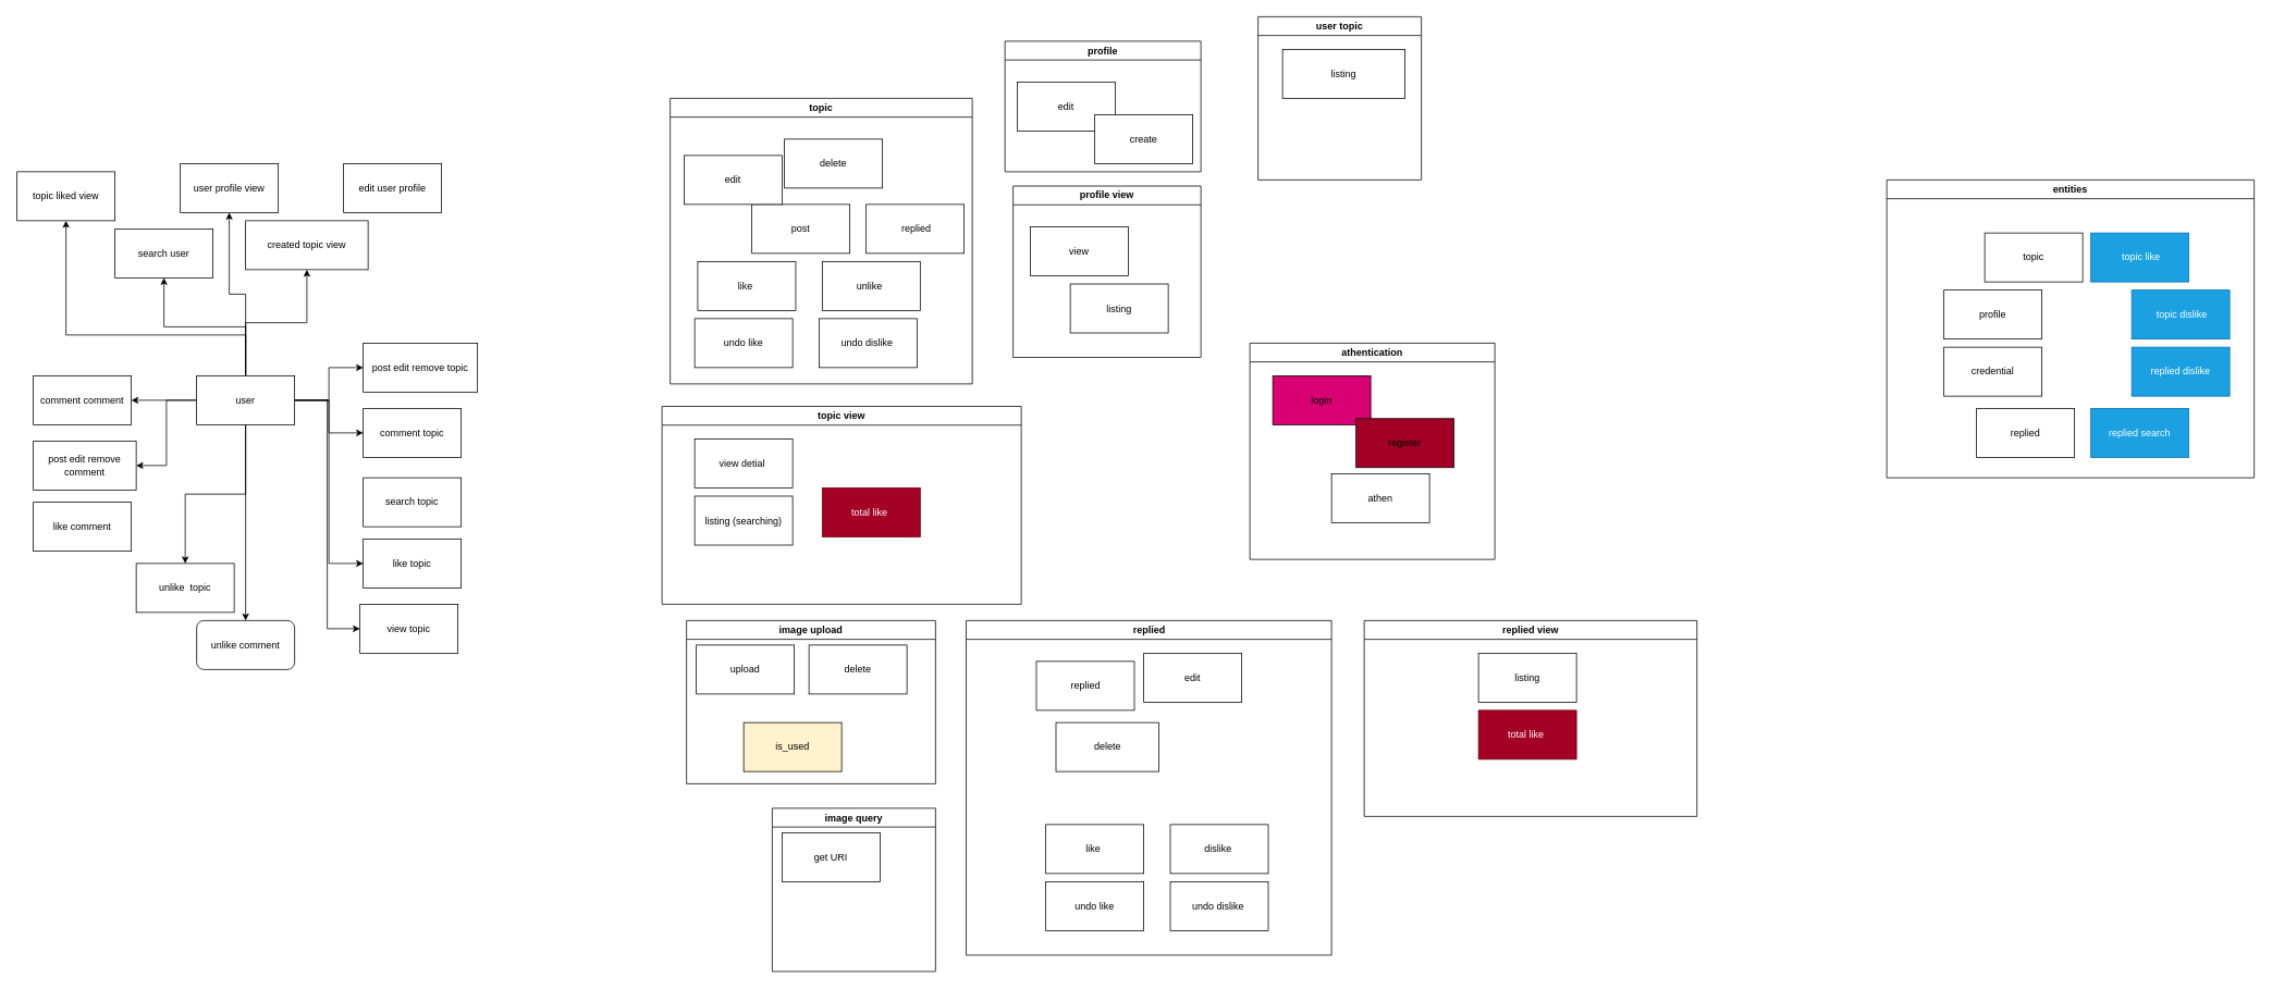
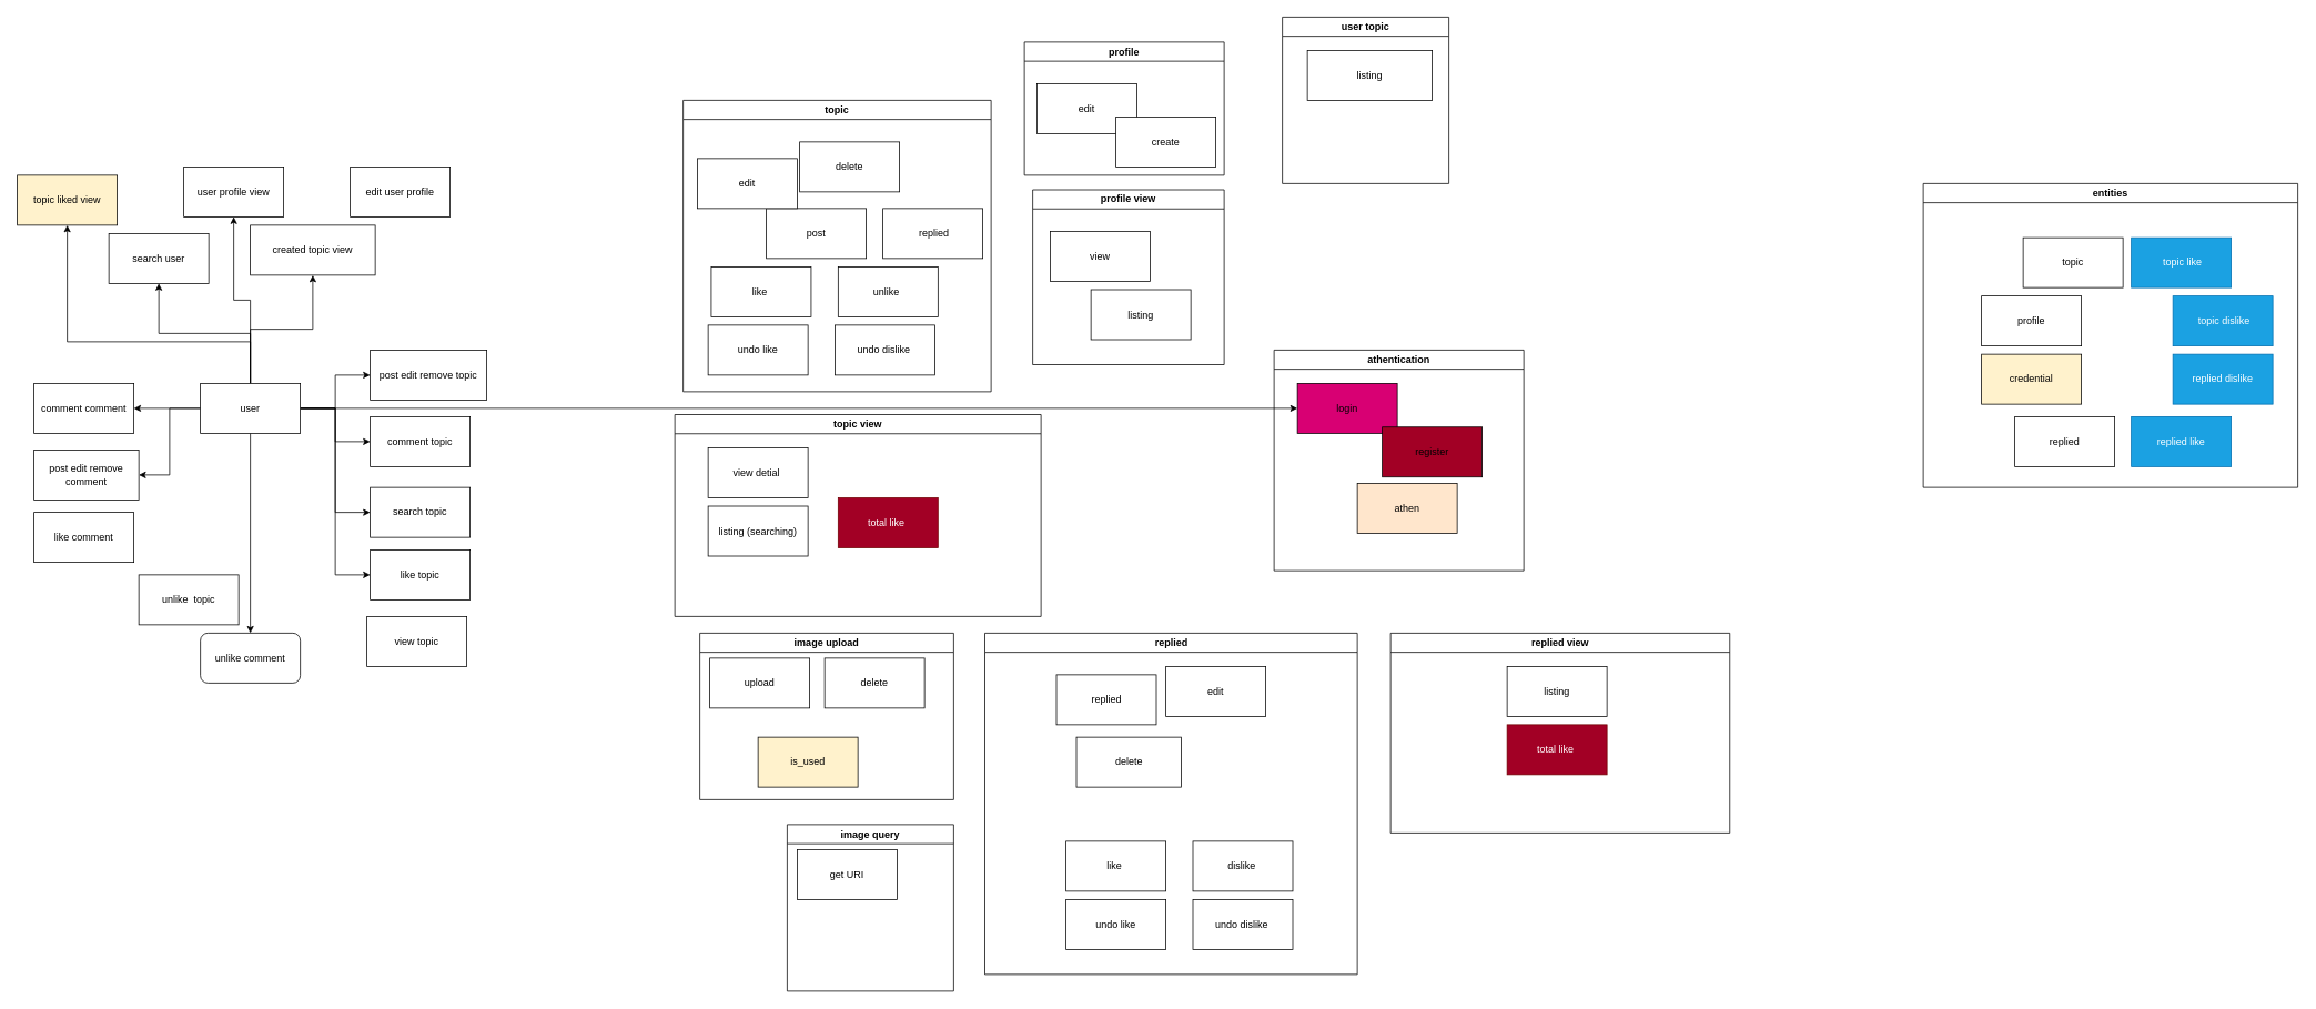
  <mxCell id="0" />
  <mxCell id="1" parent="0" />
  <mxCell id="2" value="comment comment" style="rounded=0;whiteSpace=wrap;html=1;" parent="1" vertex="1"><mxGeometry x="40" y="460" width="120" height="60" as="geometry" /></mxCell>
  <mxCell id="3" style="edgeStyle=orthogonalEdgeStyle;rounded=0;orthogonalLoop=1;jettySize=auto;html=1;entryX=0;entryY=0.5;entryDx=0;entryDy=0;" parent="1" source="15" target="18" edge="1"><mxGeometry relative="1" as="geometry"><Array as="points" /></mxGeometry></mxCell>
  <mxCell id="4" style="edgeStyle=orthogonalEdgeStyle;rounded=0;orthogonalLoop=1;jettySize=auto;html=1;exitX=0.5;exitY=0;exitDx=0;exitDy=0;entryX=0.5;entryY=1;entryDx=0;entryDy=0;" parent="1" source="15" target="16" edge="1"><mxGeometry relative="1" as="geometry" /></mxCell>
  <mxCell id="5" style="edgeStyle=orthogonalEdgeStyle;rounded=0;orthogonalLoop=1;jettySize=auto;html=1;entryX=0.5;entryY=1;entryDx=0;entryDy=0;" parent="1" source="15" target="17" edge="1"><mxGeometry relative="1" as="geometry" /></mxCell>
  <mxCell id="6" style="edgeStyle=orthogonalEdgeStyle;rounded=0;orthogonalLoop=1;jettySize=auto;html=1;" parent="1" source="15" target="19" edge="1"><mxGeometry relative="1" as="geometry" /></mxCell>
  <mxCell id="7" style="edgeStyle=orthogonalEdgeStyle;rounded=0;orthogonalLoop=1;jettySize=auto;html=1;entryX=1;entryY=0.5;entryDx=0;entryDy=0;" parent="1" source="15" target="2" edge="1"><mxGeometry relative="1" as="geometry" /></mxCell>
  <mxCell id="8" style="edgeStyle=orthogonalEdgeStyle;rounded=0;orthogonalLoop=1;jettySize=auto;html=1;" parent="1" source="15" target="21" edge="1"><mxGeometry relative="1" as="geometry" /></mxCell>
- <mxCell id="9" style="edgeStyle=orthogonalEdgeStyle;rounded=0;orthogonalLoop=1;jettySize=auto;html=1;" parent="1" source="15" target="48" edge="1"><mxGeometry relative="1" as="geometry" /></mxCell>
+ <mxCell id="9" style="edgeStyle=orthogonalEdgeStyle;rounded=0;orthogonalLoop=1;jettySize=auto;html=1;entryX=0;entryY=0.5;entryDx=0;entryDy=0;" parent="1" source="15" target="20" edge="1"><mxGeometry relative="1" as="geometry" /></mxCell>
  <mxCell id="10" style="edgeStyle=orthogonalEdgeStyle;rounded=0;orthogonalLoop=1;jettySize=auto;html=1;entryX=0;entryY=0.5;entryDx=0;entryDy=0;" parent="1" source="15" target="22" edge="1"><mxGeometry relative="1" as="geometry" /></mxCell>
  <mxCell id="11" style="edgeStyle=orthogonalEdgeStyle;rounded=0;orthogonalLoop=1;jettySize=auto;html=1;entryX=1;entryY=0.5;entryDx=0;entryDy=0;" parent="1" source="15" target="23" edge="1"><mxGeometry relative="1" as="geometry" /></mxCell>
  <mxCell id="12" style="edgeStyle=orthogonalEdgeStyle;rounded=0;orthogonalLoop=1;jettySize=auto;html=1;" parent="1" source="15" edge="1"><mxGeometry relative="1" as="geometry"><mxPoint x="80" y="270" as="targetPoint" /><Array as="points"><mxPoint x="300" y="410" /><mxPoint x="80" y="410" /></Array></mxGeometry></mxCell>
- <mxCell id="13" style="edgeStyle=orthogonalEdgeStyle;rounded=0;orthogonalLoop=1;jettySize=auto;html=1;entryX=0;entryY=0.5;entryDx=0;entryDy=0;" parent="1" source="15" target="26" edge="1"><mxGeometry relative="1" as="geometry" /></mxCell>
+ <mxCell id="13" style="edgeStyle=orthogonalEdgeStyle;rounded=0;orthogonalLoop=1;jettySize=auto;html=1;" parent="1" source="15" target="52" edge="1"><mxGeometry relative="1" as="geometry" /></mxCell>
  <mxCell id="14" style="edgeStyle=orthogonalEdgeStyle;rounded=0;orthogonalLoop=1;jettySize=auto;html=1;entryX=0.5;entryY=0;entryDx=0;entryDy=0;" parent="1" source="15" target="49" edge="1"><mxGeometry relative="1" as="geometry" /></mxCell>
  <mxCell id="15" value="user" style="rounded=0;whiteSpace=wrap;html=1;" parent="1" vertex="1"><mxGeometry x="240" y="460" width="120" height="60" as="geometry" /></mxCell>
  <mxCell id="16" value="user profile view" style="rounded=0;whiteSpace=wrap;html=1;" parent="1" vertex="1"><mxGeometry x="220" y="200" width="120" height="60" as="geometry" /></mxCell>
  <mxCell id="17" value="created topic view" style="rounded=0;whiteSpace=wrap;html=1;" parent="1" vertex="1"><mxGeometry x="300" y="270" width="150" height="60" as="geometry" /></mxCell>
  <mxCell id="18" value="&lt;span style=&quot;text-align: left;&quot;&gt;post edit remove topic&lt;/span&gt;" style="rounded=0;whiteSpace=wrap;html=1;" parent="1" vertex="1"><mxGeometry x="444" y="420" width="140" height="60" as="geometry" /></mxCell>
  <mxCell id="19" value="comment topic" style="rounded=0;whiteSpace=wrap;html=1;" parent="1" vertex="1"><mxGeometry x="444" y="500" width="120" height="60" as="geometry" /></mxCell>
  <mxCell id="20" value="search topic" style="rounded=0;whiteSpace=wrap;html=1;" parent="1" vertex="1"><mxGeometry x="444" y="585" width="120" height="60" as="geometry" /></mxCell>
- <mxCell id="21" value="search user" style="rounded=0;whiteSpace=wrap;html=1;" parent="1" vertex="1"><mxGeometry x="140" y="280" width="120" height="60" as="geometry" /></mxCell>
+ <mxCell id="21" value="search user" style="rounded=0;whiteSpace=wrap;html=1;" parent="1" vertex="1"><mxGeometry x="130" y="280" width="120" height="60" as="geometry" /></mxCell>
  <mxCell id="22" value="like topic" style="rounded=0;whiteSpace=wrap;html=1;" parent="1" vertex="1"><mxGeometry x="444" y="660" width="120" height="60" as="geometry" /></mxCell>
  <mxCell id="23" value="&lt;span style=&quot;text-align: left;&quot;&gt;post edit remove comment&lt;/span&gt;" style="rounded=0;whiteSpace=wrap;html=1;" parent="1" vertex="1"><mxGeometry x="40" y="540" width="126" height="60" as="geometry" /></mxCell>
  <mxCell id="24" value="like comment" style="rounded=0;whiteSpace=wrap;html=1;" parent="1" vertex="1"><mxGeometry x="40" y="615" width="120" height="60" as="geometry" /></mxCell>
- <mxCell id="25" value="topic liked view" style="rounded=0;whiteSpace=wrap;html=1;" parent="1" vertex="1"><mxGeometry x="20" y="210" width="120" height="60" as="geometry" /></mxCell>
+ <mxCell id="25" value="topic liked view" style="rounded=0;whiteSpace=wrap;html=1;fillColor=#fff2cc;" parent="1" vertex="1"><mxGeometry x="20" y="210" width="120" height="60" as="geometry" /></mxCell>
  <mxCell id="26" value="view topic" style="rounded=0;whiteSpace=wrap;html=1;" parent="1" vertex="1"><mxGeometry x="440" y="740" width="120" height="60" as="geometry" /></mxCell>
  <mxCell id="27" value="topic" style="swimlane;whiteSpace=wrap;html=1;" parent="1" vertex="1"><mxGeometry x="820" y="120" width="370" height="350" as="geometry" /></mxCell>
  <mxCell id="28" value="post" style="rounded=0;whiteSpace=wrap;html=1;" parent="27" vertex="1"><mxGeometry x="100" y="130" width="120" height="60" as="geometry" /></mxCell>
  <mxCell id="29" value="edit" style="rounded=0;whiteSpace=wrap;html=1;" parent="27" vertex="1"><mxGeometry x="17" y="70" width="120" height="60" as="geometry" /></mxCell>
  <mxCell id="30" value="delete" style="rounded=0;whiteSpace=wrap;html=1;" parent="27" vertex="1"><mxGeometry x="140" y="50" width="120" height="60" as="geometry" /></mxCell>
  <mxCell id="31" value="unlike&amp;nbsp;" style="rounded=0;whiteSpace=wrap;html=1;" parent="27" vertex="1"><mxGeometry x="186.25" y="200" width="120" height="60" as="geometry" /></mxCell>
  <mxCell id="32" value="like&amp;nbsp;" style="rounded=0;whiteSpace=wrap;html=1;" parent="27" vertex="1"><mxGeometry x="33.75" y="200" width="120" height="60" as="geometry" /></mxCell>
  <mxCell id="33" value="&amp;nbsp;replied" style="rounded=0;whiteSpace=wrap;html=1;" parent="27" vertex="1"><mxGeometry x="240" y="130" width="120" height="60" as="geometry" /></mxCell>
  <mxCell id="34" value="replied" style="swimlane;whiteSpace=wrap;html=1;" parent="1" vertex="1"><mxGeometry x="1182.5" y="760" width="447.5" height="410" as="geometry" /></mxCell>
  <mxCell id="35" value="edit" style="rounded=0;whiteSpace=wrap;html=1;" parent="34" vertex="1"><mxGeometry x="217.5" y="40" width="120" height="60" as="geometry" /></mxCell>
  <mxCell id="36" value="replied" style="rounded=0;whiteSpace=wrap;html=1;" parent="34" vertex="1"><mxGeometry x="86" y="50" width="120" height="60" as="geometry" /></mxCell>
  <mxCell id="37" value="&lt;span style=&quot;text-align: left;&quot;&gt;delete&lt;/span&gt;" style="rounded=0;whiteSpace=wrap;html=1;" parent="34" vertex="1"><mxGeometry x="110" y="125" width="126" height="60" as="geometry" /></mxCell>
  <mxCell id="38" value="dislike&amp;nbsp;" style="rounded=0;whiteSpace=wrap;html=1;" parent="34" vertex="1"><mxGeometry x="250" y="250" width="120" height="60" as="geometry" /></mxCell>
  <mxCell id="39" value="like&amp;nbsp;" style="rounded=0;whiteSpace=wrap;html=1;" parent="34" vertex="1"><mxGeometry x="97.5" y="250" width="120" height="60" as="geometry" /></mxCell>
  <mxCell id="40" value="undo like" style="rounded=0;whiteSpace=wrap;html=1;" parent="34" vertex="1"><mxGeometry x="97.5" y="320" width="120" height="60" as="geometry" /></mxCell>
  <mxCell id="41" value="undo dislike&amp;nbsp;" style="rounded=0;whiteSpace=wrap;html=1;" parent="34" vertex="1"><mxGeometry x="250" y="320" width="120" height="60" as="geometry" /></mxCell>
  <mxCell id="42" value="profile" style="swimlane;whiteSpace=wrap;html=1;" parent="1" vertex="1"><mxGeometry x="1230" y="50" width="240" height="160" as="geometry" /></mxCell>
  <mxCell id="43" value="edit" style="rounded=0;whiteSpace=wrap;html=1;" parent="42" vertex="1"><mxGeometry x="15" y="50" width="120" height="60" as="geometry" /></mxCell>
  <mxCell id="44" value="create" style="rounded=0;whiteSpace=wrap;html=1;strokeColor=light-dark(#000000,#FFFFFF);" parent="42" vertex="1"><mxGeometry x="110" y="90" width="120" height="60" as="geometry" /></mxCell>
  <mxCell id="45" value="replied view" style="swimlane;whiteSpace=wrap;html=1;startSize=23;" parent="1" vertex="1"><mxGeometry x="1670" y="760" width="407.5" height="240" as="geometry" /></mxCell>
  <mxCell id="46" value="total like&amp;nbsp;" style="rounded=0;whiteSpace=wrap;html=1;fillColor=light-dark(#A20025,#1D1B1B);fontColor=light-dark(#FFFFFF,#FFFFFF);strokeColor=light-dark(#6F0000,#FF0101);" parent="45" vertex="1"><mxGeometry x="140" y="110" width="120" height="60" as="geometry" /></mxCell>
  <mxCell id="47" value="listing" style="rounded=0;whiteSpace=wrap;html=1;" parent="45" vertex="1"><mxGeometry x="140" y="40" width="120" height="60" as="geometry" /></mxCell>
  <mxCell id="48" value="unlike&amp;nbsp; topic" style="rounded=0;whiteSpace=wrap;html=1;" parent="1" vertex="1"><mxGeometry x="166" y="690" width="120" height="60" as="geometry" /></mxCell>
  <mxCell id="49" value="unlike comment" style="whiteSpace=wrap;html=1;rounded=1;" parent="1" vertex="1"><mxGeometry x="240" y="760" width="120" height="60" as="geometry" /></mxCell>
  <mxCell id="50" value="edit user profile" style="rounded=0;whiteSpace=wrap;html=1;" parent="1" vertex="1"><mxGeometry x="420" y="200" width="120" height="60" as="geometry" /></mxCell>
  <mxCell id="51" value="athentication" style="swimlane;whiteSpace=wrap;html=1;" parent="1" vertex="1"><mxGeometry x="1530" y="420" width="300" height="265" as="geometry" /></mxCell>
  <mxCell id="52" value="login" style="rounded=0;whiteSpace=wrap;html=1;fillColor=light-dark(#D80073,#171818);strokeColor=light-dark(#000000, #ff0000);gradientColor=none;gradientDirection=radial;" parent="51" vertex="1"><mxGeometry x="28" y="40" width="120" height="60" as="geometry" /></mxCell>
- <mxCell id="53" value="athen" style="rounded=0;whiteSpace=wrap;html=1;strokeColor=light-dark(#000000,#FF0000);" parent="51" vertex="1"><mxGeometry x="100" y="160" width="120" height="60" as="geometry" /></mxCell>
+ <mxCell id="53" value="athen" style="rounded=0;whiteSpace=wrap;html=1;strokeColor=light-dark(#000000,#FF0000);fillColor=#ffe6cc;" parent="51" vertex="1"><mxGeometry x="100" y="160" width="120" height="60" as="geometry" /></mxCell>
  <mxCell id="54" value="register" style="rounded=0;whiteSpace=wrap;html=1;fillColor=light-dark(#A20025,#1D1B1B);strokeColor=light-dark(#000000,#FF0000);" parent="51" vertex="1"><mxGeometry x="130" y="92.5" width="120" height="60" as="geometry" /></mxCell>
  <mxCell id="55" value="entities" style="swimlane;whiteSpace=wrap;html=1;" parent="1" vertex="1"><mxGeometry x="2310" y="220" width="450" height="365" as="geometry"><mxRectangle x="2220" y="245" width="80" height="30" as="alternateBounds" /></mxGeometry></mxCell>
  <mxCell id="56" value="topic" style="rounded=0;whiteSpace=wrap;html=1;" parent="55" vertex="1"><mxGeometry x="120" y="65" width="120" height="60" as="geometry" /></mxCell>
  <mxCell id="57" value="profile" style="rounded=0;whiteSpace=wrap;html=1;" parent="55" vertex="1"><mxGeometry x="70" y="135" width="120" height="60" as="geometry" /></mxCell>
- <mxCell id="58" value="credential" style="rounded=0;whiteSpace=wrap;html=1;" parent="55" vertex="1"><mxGeometry x="70" y="205" width="120" height="60" as="geometry" /></mxCell>
+ <mxCell id="58" value="credential" style="rounded=0;whiteSpace=wrap;html=1;fillColor=#fff2cc;" parent="55" vertex="1"><mxGeometry x="70" y="205" width="120" height="60" as="geometry" /></mxCell>
  <mxCell id="59" value="&amp;nbsp;topic like" style="rounded=0;whiteSpace=wrap;html=1;fillColor=#1ba1e2;fontColor=#ffffff;strokeColor=#006EAF;" parent="55" vertex="1"><mxGeometry x="250" y="65" width="120" height="60" as="geometry" /></mxCell>
  <mxCell id="60" value="&amp;nbsp;topic dislike" style="rounded=0;whiteSpace=wrap;html=1;fillColor=#1ba1e2;fontColor=#ffffff;strokeColor=#006EAF;" parent="55" vertex="1"><mxGeometry x="300" y="135" width="120" height="60" as="geometry" /></mxCell>
  <mxCell id="61" value="replied" style="rounded=0;whiteSpace=wrap;html=1;" parent="55" vertex="1"><mxGeometry x="110" y="280" width="120" height="60" as="geometry" /></mxCell>
  <mxCell id="62" value="replied dislike" style="rounded=0;whiteSpace=wrap;html=1;fillColor=#1ba1e2;fontColor=#ffffff;strokeColor=#006EAF;" parent="55" vertex="1"><mxGeometry x="300" y="205" width="120" height="60" as="geometry" /></mxCell>
- <mxCell id="63" value="replied search" style="rounded=0;whiteSpace=wrap;html=1;fillColor=#1ba1e2;fontColor=#ffffff;strokeColor=#006EAF;" parent="55" vertex="1"><mxGeometry x="250" y="280" width="120" height="60" as="geometry" /></mxCell>
+ <mxCell id="63" value="replied like" style="rounded=0;whiteSpace=wrap;html=1;fillColor=#1ba1e2;fontColor=#ffffff;strokeColor=#006EAF;" parent="55" vertex="1"><mxGeometry x="250" y="280" width="120" height="60" as="geometry" /></mxCell>
  <mxCell id="64" value="image upload" style="swimlane;whiteSpace=wrap;html=1;strokeColor=light-dark(#000000,#FF0000);" parent="1" vertex="1"><mxGeometry x="840" y="760" width="305" height="200" as="geometry" /></mxCell>
  <mxCell id="65" value="upload" style="rounded=0;whiteSpace=wrap;html=1;strokeColor=light-dark(#000000,#FF0000);" parent="64" vertex="1"><mxGeometry x="12" y="30" width="120" height="60" as="geometry" /></mxCell>
  <mxCell id="66" value="delete" style="rounded=0;whiteSpace=wrap;html=1;strokeColor=light-dark(#000000,#FF0000);" parent="64" vertex="1"><mxGeometry x="150" y="30" width="120" height="60" as="geometry" /></mxCell>
  <mxCell id="67" value="is_used" style="rounded=0;whiteSpace=wrap;html=1;strokeColor=light-dark(#000000,#FF0000);fillColor=#fff2cc;" parent="64" vertex="1"><mxGeometry x="70" y="125" width="120" height="60" as="geometry" /></mxCell>
  <mxCell id="68" value="image query" style="swimlane;whiteSpace=wrap;html=1;strokeColor=light-dark(#000000,#CC0000);" parent="1" vertex="1"><mxGeometry x="945" y="990" width="200" height="200" as="geometry" /></mxCell>
  <mxCell id="69" value="get URI" style="rounded=0;whiteSpace=wrap;html=1;strokeColor=light-dark(#000000,#FF0000);" parent="68" vertex="1"><mxGeometry x="12" y="30" width="120" height="60" as="geometry" /></mxCell>
  <mxCell id="70" value="topic view" style="swimlane;whiteSpace=wrap;html=1;" parent="1" vertex="1"><mxGeometry x="810" y="497.5" width="440" height="242.5" as="geometry" /></mxCell>
  <mxCell id="71" value="view detial&amp;nbsp;" style="rounded=0;whiteSpace=wrap;html=1;" parent="70" vertex="1"><mxGeometry x="40" y="40" width="120" height="60" as="geometry" /></mxCell>
  <mxCell id="72" value="listing (searching)" style="rounded=0;whiteSpace=wrap;html=1;" parent="70" vertex="1"><mxGeometry x="40" y="110" width="120" height="60" as="geometry" /></mxCell>
  <mxCell id="73" value="total like&amp;nbsp;" style="rounded=0;whiteSpace=wrap;html=1;fillColor=light-dark(#A20025,#1D1B1B);fontColor=light-dark(#FFFFFF,#FFFFFF);strokeColor=light-dark(#6F0000,#FF0101);" parent="70" vertex="1"><mxGeometry x="196.25" y="100" width="120" height="60" as="geometry" /></mxCell>
  <mxCell id="74" value="user topic" style="swimlane;whiteSpace=wrap;html=1;" parent="1" vertex="1"><mxGeometry x="1540" y="20" width="200" height="200" as="geometry" /></mxCell>
  <mxCell id="75" value="listing" style="rounded=0;whiteSpace=wrap;html=1;" parent="74" vertex="1"><mxGeometry x="30" y="40" width="150" height="60" as="geometry" /></mxCell>
  <mxCell id="76" value="profile view" style="swimlane;whiteSpace=wrap;html=1;" parent="1" vertex="1"><mxGeometry x="1240" y="227.5" width="230" height="210" as="geometry" /></mxCell>
  <mxCell id="77" value="view" style="rounded=0;whiteSpace=wrap;html=1;" parent="76" vertex="1"><mxGeometry x="21" y="50" width="120" height="60" as="geometry" /></mxCell>
  <mxCell id="78" value="listing" style="rounded=0;whiteSpace=wrap;html=1;" parent="76" vertex="1"><mxGeometry x="70" y="120" width="120" height="60" as="geometry" /></mxCell>
  <mxCell id="79" value="undo dislike&amp;nbsp;" style="rounded=0;whiteSpace=wrap;html=1;" parent="1" vertex="1"><mxGeometry x="1002.5" y="390" width="120" height="60" as="geometry" /></mxCell>
  <mxCell id="80" value="undo like" style="rounded=0;whiteSpace=wrap;html=1;" parent="1" vertex="1"><mxGeometry x="850" y="390" width="120" height="60" as="geometry" /></mxCell>
